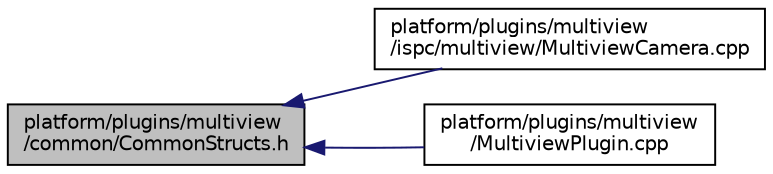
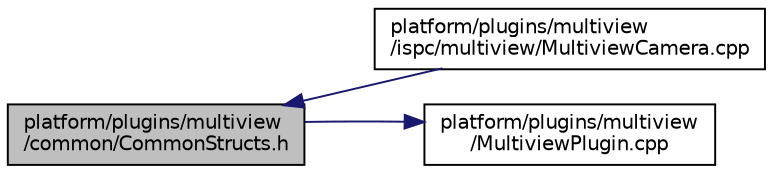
  digraph {
    rankdir=LR
    node [color=black fillcolor=white fontname=Helvetica fontsize=10 shape=record style=filled]
    edge [color=midnightblue dir=back fontname=Helvetica fontsize=10 labelfontname=Helvetica labelfontsize=10 style=solid]
    n1 [fillcolor=grey75 fontcolor=black height=0.2 label="platform/plugins/multiview\l/common/CommonStructs.h" width=0.4]
    n2 [height=0.2 label="platform/plugins/multiview\l/ispc/multiview/MultiviewCamera.cpp" width=0.4]
    n3 [height=0.2 label="platform/plugins/multiview\l/MultiviewPlugin.cpp" width=0.4]
    n1 -> n2
-   n1 -> n3
+   n3 -> n1
  }
